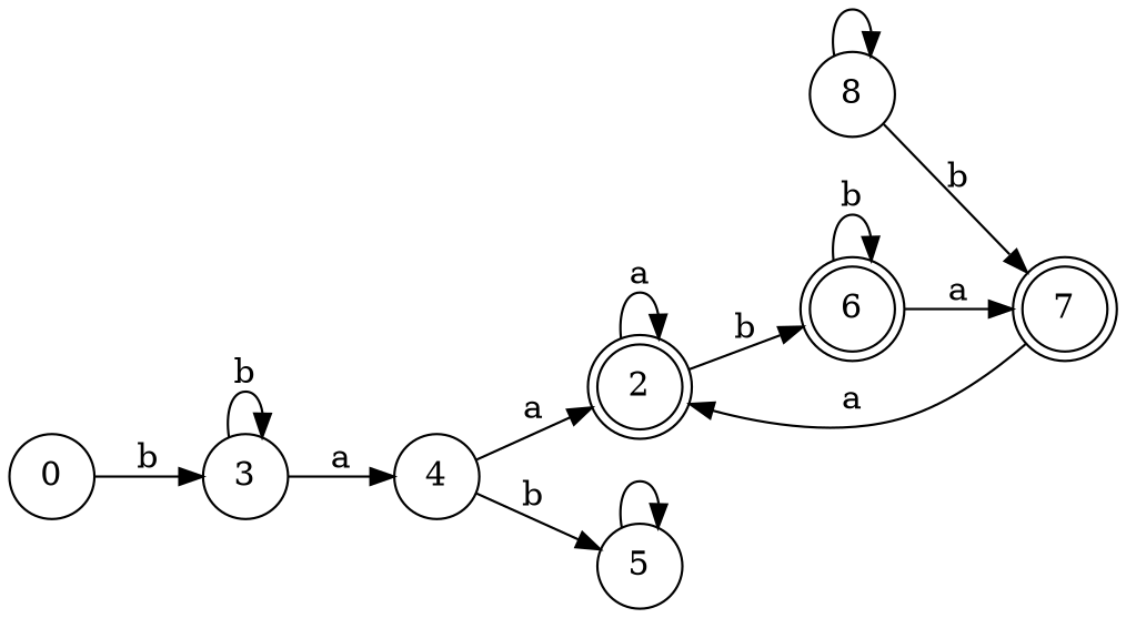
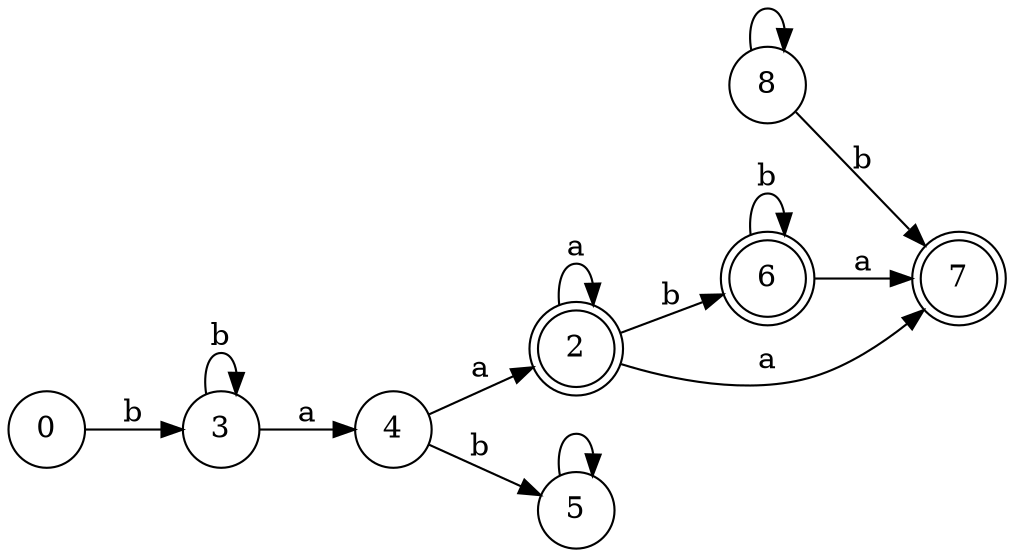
  digraph {
    rankdir=LR
    node [shape=circle]
    2 [shape=doublecircle]
    6 [shape=doublecircle]
    7 [shape=doublecircle]
    8
    0
    3
    4
    5
    2 -> 2 [label=a]
    2 -> 6 [label=b]
    6 -> 6 [label=b]
    6 -> 7 [label=a]
-   7 -> 2 [label=a]
+   2 -> 7 [label=a]
    8 -> 7 [label=b]
    8 -> 8
    0 -> 3 [label=b]
    3 -> 3 [label=b]
    3 -> 4 [label=a]
    4 -> 2 [label=a]
    4 -> 5 [label=b]
    5 -> 5
  }
